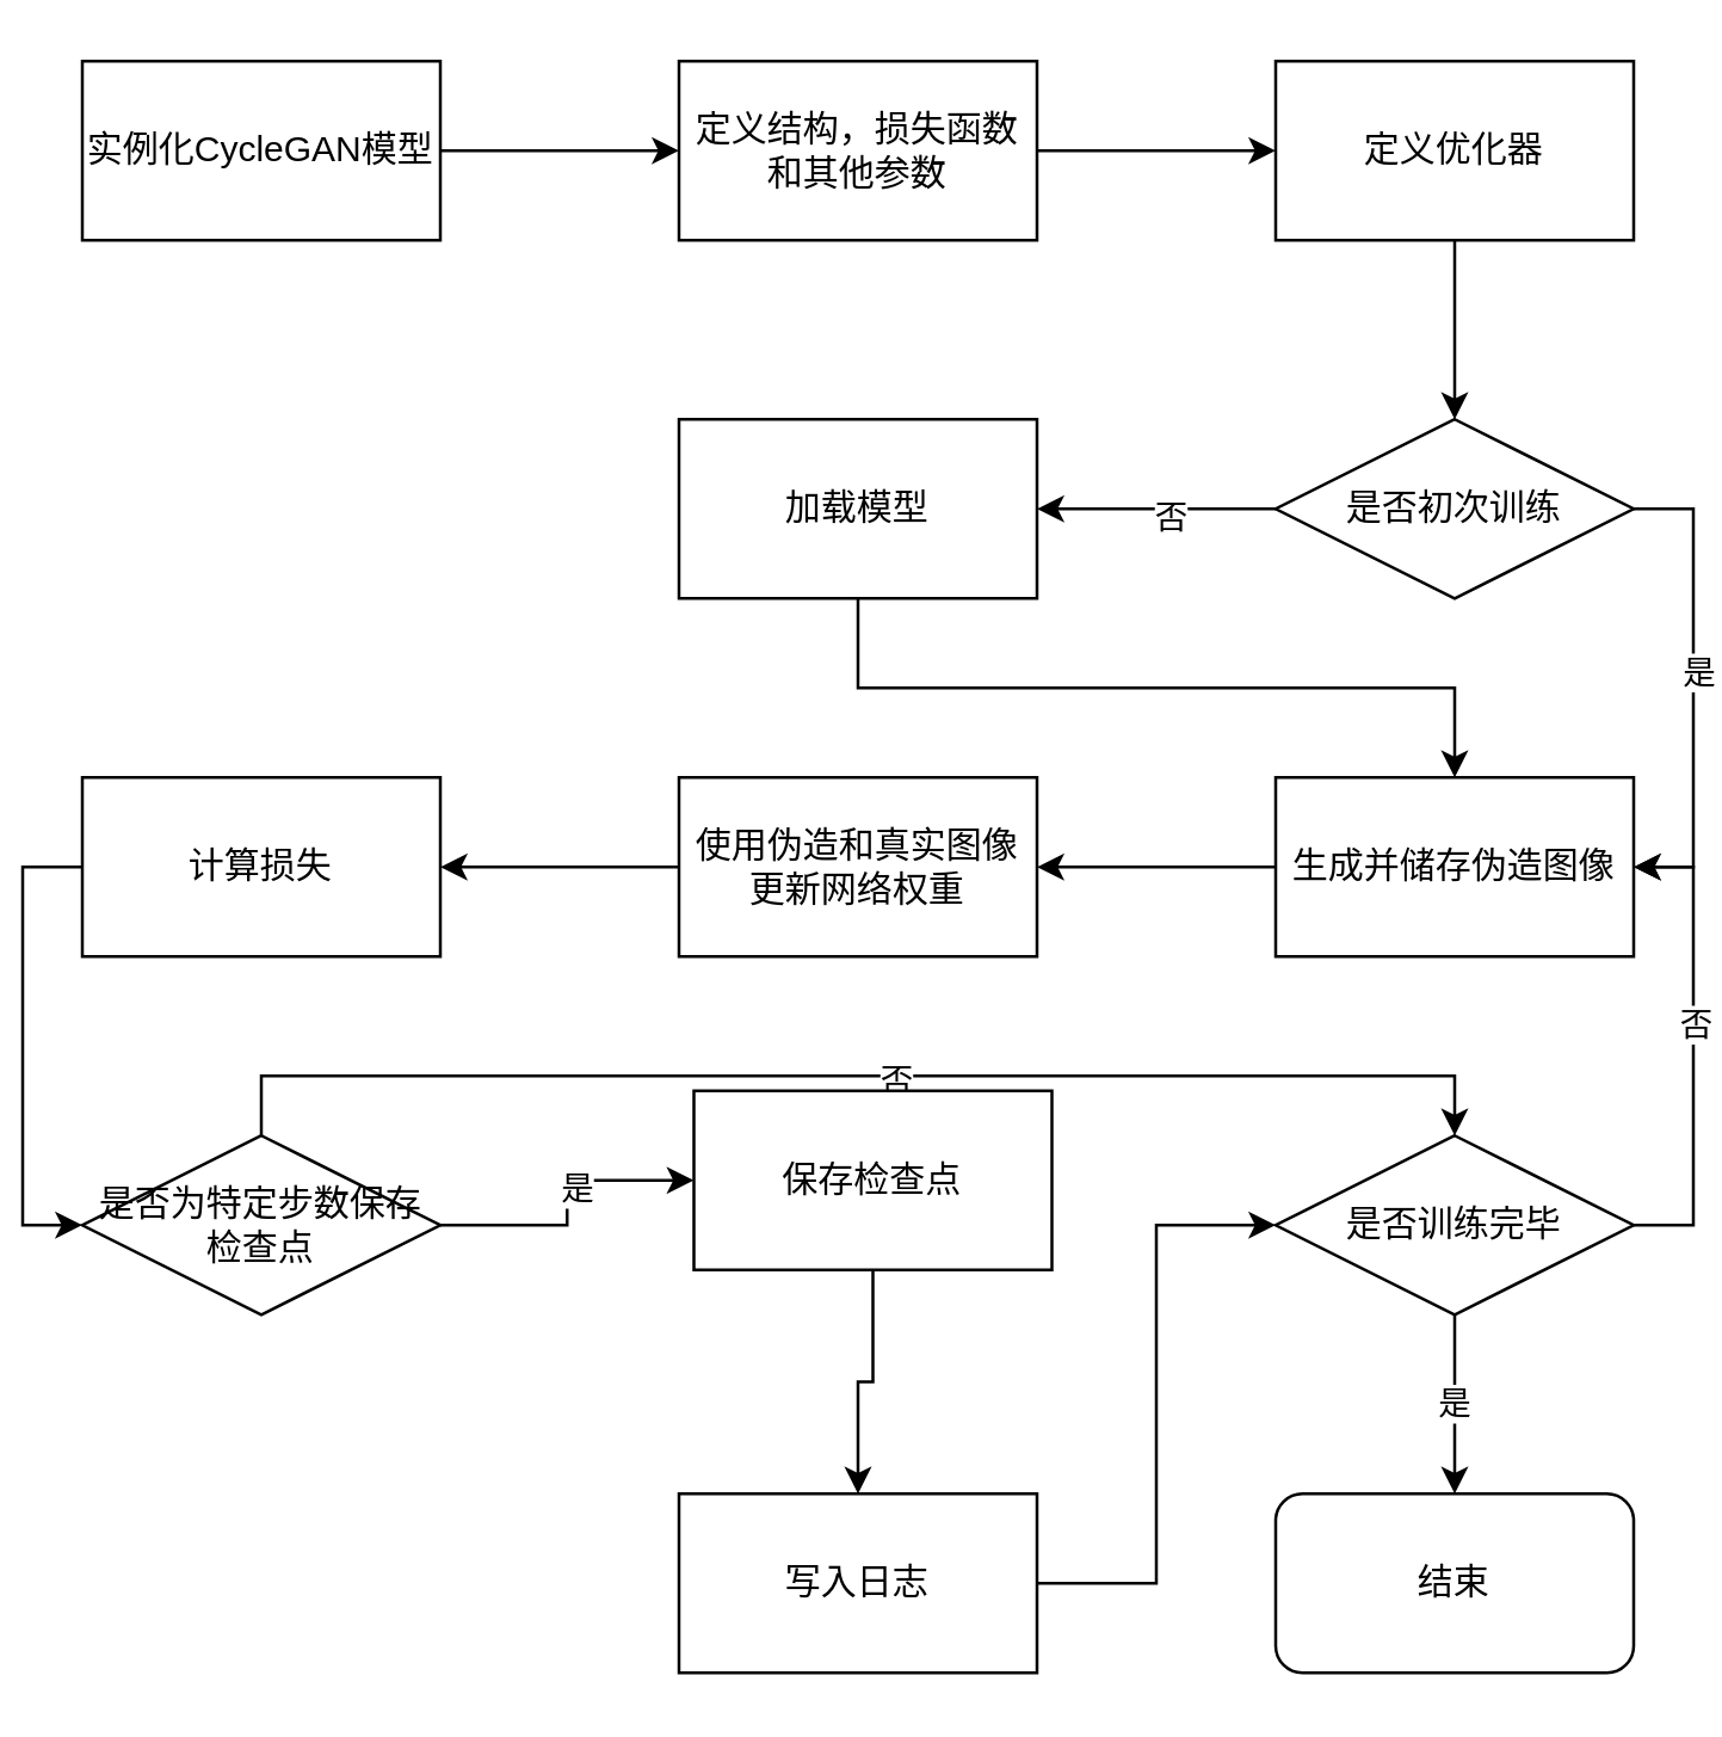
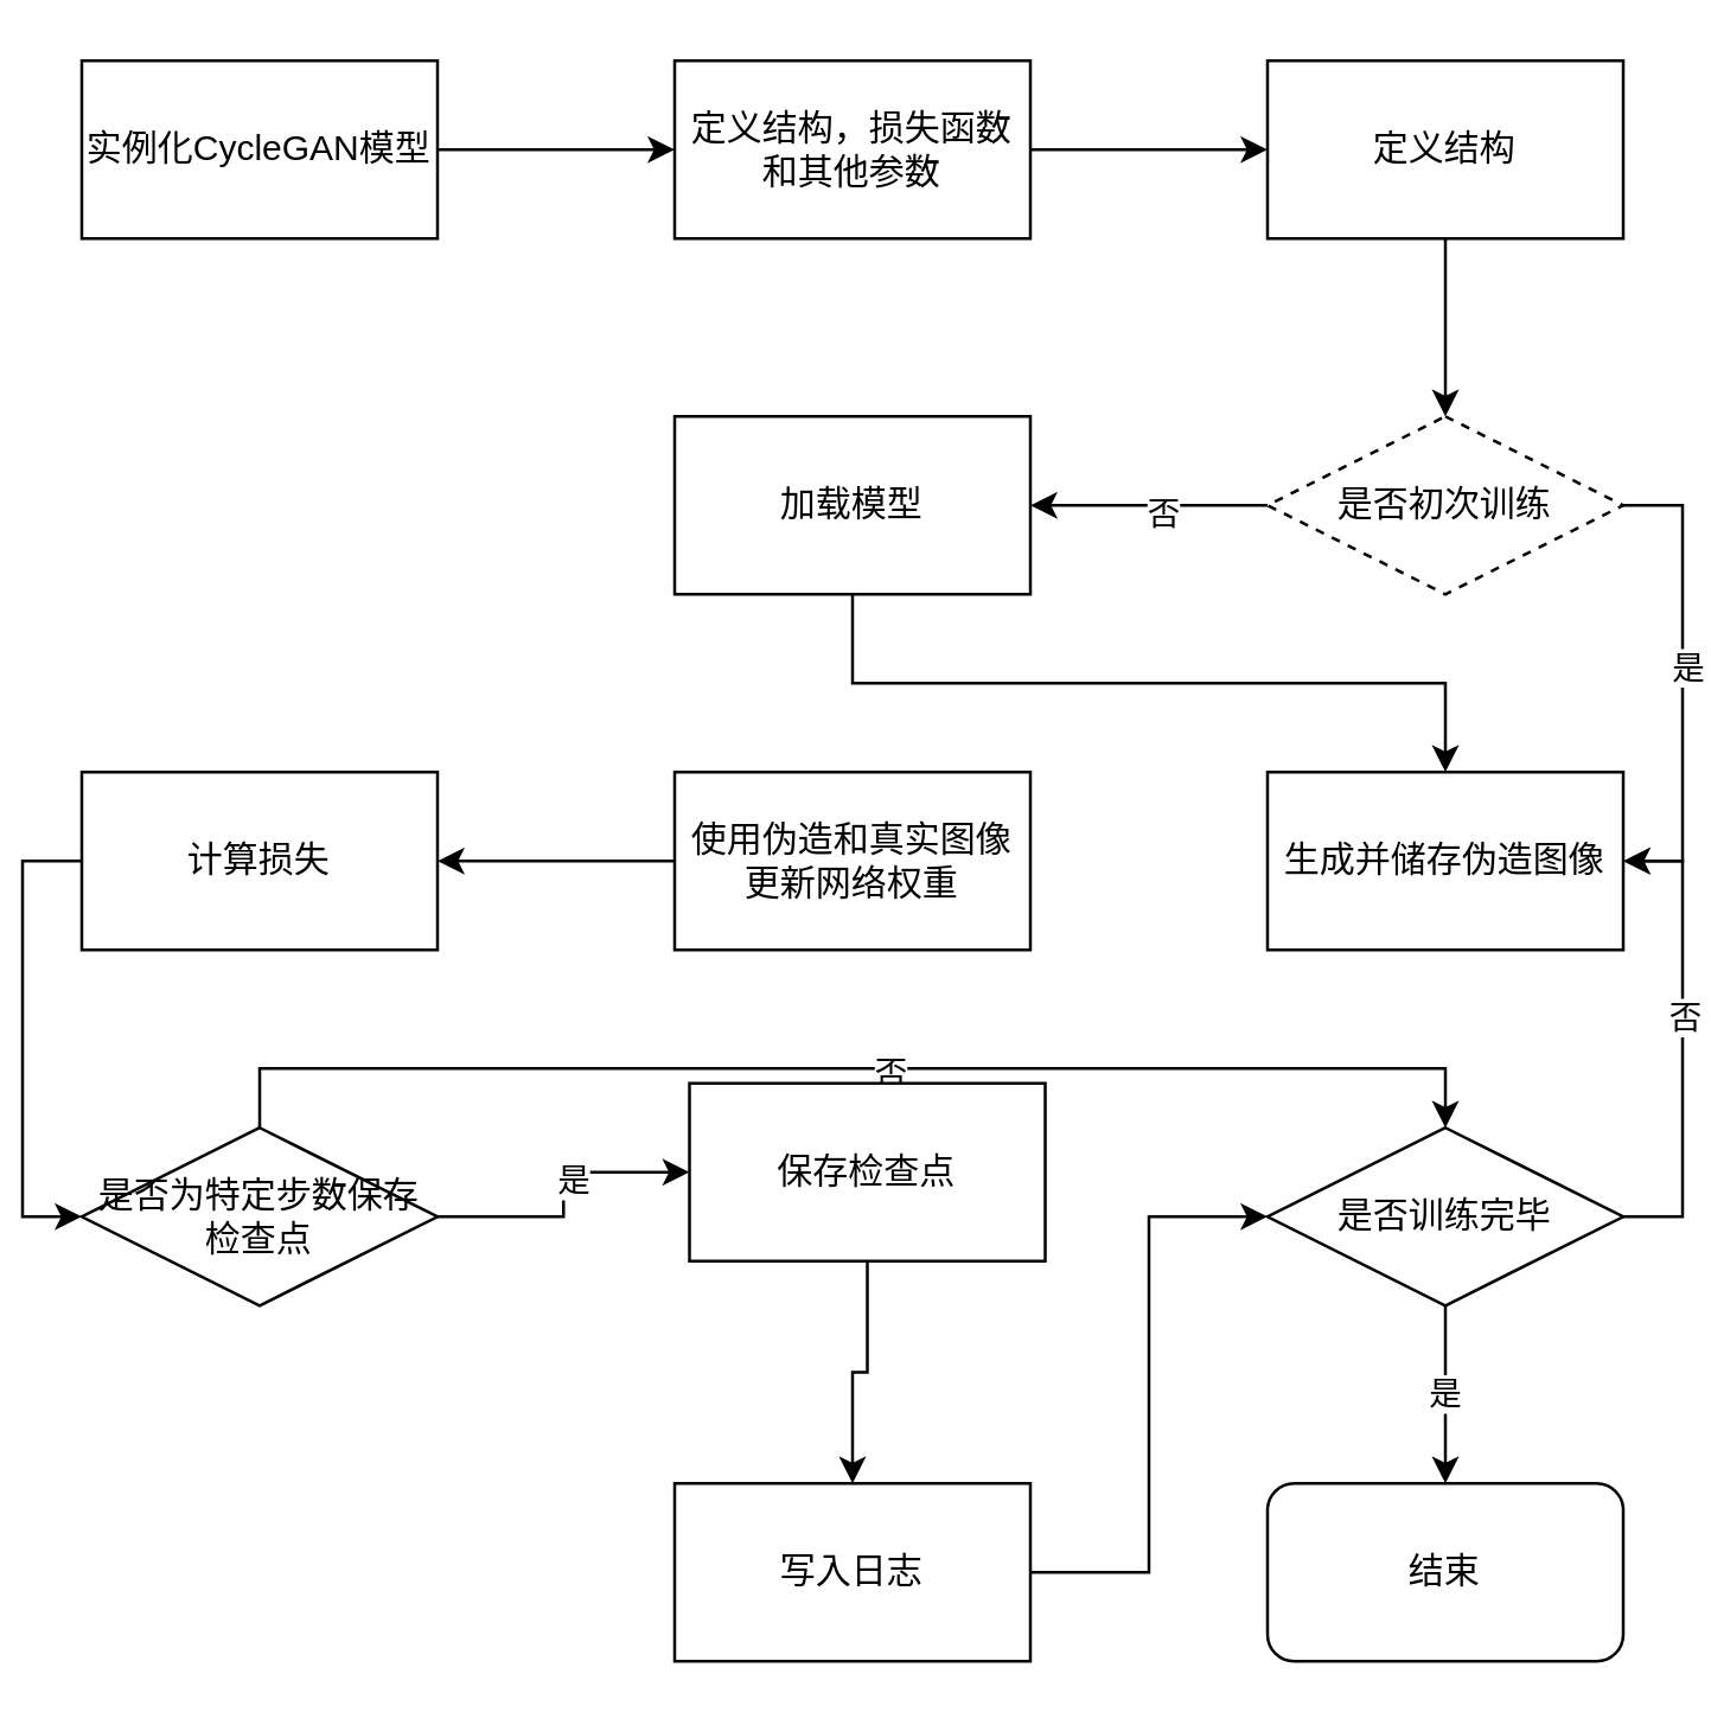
  <mxCell id="0" />
  <mxCell id="1" parent="0" />
  <mxCell id="2" style="edgeStyle=orthogonalEdgeStyle;rounded=0;orthogonalLoop=1;jettySize=auto;html=1;exitX=1;exitY=0.5;exitDx=0;exitDy=0;entryX=0;entryY=0.5;entryDx=0;entryDy=0;" edge="1" parent="1" source="3" target="5"><mxGeometry relative="1" as="geometry" /></mxCell>
  <mxCell id="3" value="实例化CycleGAN模型" style="rounded=0;whiteSpace=wrap;html=1;" vertex="1" parent="1"><mxGeometry x="20" y="20" width="120" height="60" as="geometry" /></mxCell>
  <mxCell id="4" style="edgeStyle=orthogonalEdgeStyle;rounded=0;orthogonalLoop=1;jettySize=auto;html=1;exitX=1;exitY=0.5;exitDx=0;exitDy=0;entryX=0;entryY=0.5;entryDx=0;entryDy=0;" edge="1" parent="1" source="5" target="7"><mxGeometry relative="1" as="geometry" /></mxCell>
  <mxCell id="5" value="定义结构，损失函数和其他参数" style="rounded=0;whiteSpace=wrap;html=1;" vertex="1" parent="1"><mxGeometry x="220" y="20" width="120" height="60" as="geometry" /></mxCell>
  <mxCell id="6" style="edgeStyle=orthogonalEdgeStyle;rounded=0;orthogonalLoop=1;jettySize=auto;html=1;exitX=0.5;exitY=1;exitDx=0;exitDy=0;entryX=0.5;entryY=0;entryDx=0;entryDy=0;" edge="1" parent="1" source="7" target="12"><mxGeometry relative="1" as="geometry" /></mxCell>
- <mxCell id="7" value="定义优化器" style="rounded=0;whiteSpace=wrap;html=1;" vertex="1" parent="1"><mxGeometry x="420" y="20" width="120" height="60" as="geometry" /></mxCell>
+ <mxCell id="7" value="定义结构" style="rounded=0;whiteSpace=wrap;html=1;" vertex="1" parent="1"><mxGeometry x="420" y="20" width="120" height="60" as="geometry" /></mxCell>
  <mxCell id="8" style="edgeStyle=orthogonalEdgeStyle;rounded=0;orthogonalLoop=1;jettySize=auto;html=1;exitX=0;exitY=0.5;exitDx=0;exitDy=0;entryX=1;entryY=0.5;entryDx=0;entryDy=0;" edge="1" parent="1" source="12" target="14"><mxGeometry relative="1" as="geometry" /></mxCell>
  <mxCell id="9" value="否" style="edgeLabel;html=1;align=center;verticalAlign=middle;resizable=0;points=[];" vertex="1" connectable="0" parent="8"><mxGeometry x="-0.1" y="2" relative="1" as="geometry"><mxPoint as="offset" /></mxGeometry></mxCell>
  <mxCell id="10" style="edgeStyle=orthogonalEdgeStyle;rounded=0;orthogonalLoop=1;jettySize=auto;html=1;exitX=1;exitY=0.5;exitDx=0;exitDy=0;entryX=1;entryY=0.5;entryDx=0;entryDy=0;" edge="1" parent="1" source="12" target="20"><mxGeometry relative="1" as="geometry" /></mxCell>
  <mxCell id="11" value="是" style="edgeLabel;html=1;align=center;verticalAlign=middle;resizable=0;points=[];" vertex="1" connectable="0" parent="10"><mxGeometry x="-0.075" y="1" relative="1" as="geometry"><mxPoint as="offset" /></mxGeometry></mxCell>
- <mxCell id="12" value="是否初次训练" style="rhombus;whiteSpace=wrap;html=1;" vertex="1" parent="1"><mxGeometry x="420" y="140" width="120" height="60" as="geometry" /></mxCell>
+ <mxCell id="12" value="是否初次训练" style="rhombus;whiteSpace=wrap;html=1;dashed=1;" vertex="1" parent="1"><mxGeometry x="420" y="140" width="120" height="60" as="geometry" /></mxCell>
  <mxCell id="13" style="edgeStyle=orthogonalEdgeStyle;rounded=0;orthogonalLoop=1;jettySize=auto;html=1;exitX=0.5;exitY=1;exitDx=0;exitDy=0;" edge="1" parent="1" source="14" target="20"><mxGeometry relative="1" as="geometry" /></mxCell>
  <mxCell id="14" value="加载模型" style="rounded=0;whiteSpace=wrap;html=1;" vertex="1" parent="1"><mxGeometry x="220" y="140" width="120" height="60" as="geometry" /></mxCell>
  <mxCell id="15" value="是" style="edgeStyle=orthogonalEdgeStyle;rounded=0;orthogonalLoop=1;jettySize=auto;html=1;exitX=0.5;exitY=1;exitDx=0;exitDy=0;" edge="1" parent="1" source="18"><mxGeometry relative="1" as="geometry"><mxPoint x="480" y="500" as="targetPoint" /></mxGeometry></mxCell>
  <mxCell id="16" style="edgeStyle=orthogonalEdgeStyle;rounded=0;orthogonalLoop=1;jettySize=auto;html=1;exitX=1;exitY=0.5;exitDx=0;exitDy=0;entryX=1;entryY=0.5;entryDx=0;entryDy=0;" edge="1" parent="1" source="18" target="20"><mxGeometry relative="1" as="geometry" /></mxCell>
  <mxCell id="17" value="否" style="edgeLabel;html=1;align=center;verticalAlign=middle;resizable=0;points=[];" vertex="1" connectable="0" parent="16"><mxGeometry x="0.099" relative="1" as="geometry"><mxPoint as="offset" /></mxGeometry></mxCell>
  <mxCell id="18" value="是否训练完毕" style="rhombus;whiteSpace=wrap;html=1;" vertex="1" parent="1"><mxGeometry x="420" y="380" width="120" height="60" as="geometry" /></mxCell>
- <mxCell id="19" style="edgeStyle=orthogonalEdgeStyle;rounded=0;orthogonalLoop=1;jettySize=auto;html=1;exitX=0;exitY=0.5;exitDx=0;exitDy=0;entryX=1;entryY=0.5;entryDx=0;entryDy=0;" edge="1" parent="1" source="20" target="22"><mxGeometry relative="1" as="geometry" /></mxCell>
  <mxCell id="20" value="生成并储存伪造图像" style="rounded=0;whiteSpace=wrap;html=1;" vertex="1" parent="1"><mxGeometry x="420" y="260" width="120" height="60" as="geometry" /></mxCell>
  <mxCell id="21" style="edgeStyle=orthogonalEdgeStyle;rounded=0;orthogonalLoop=1;jettySize=auto;html=1;exitX=0;exitY=0.5;exitDx=0;exitDy=0;entryX=1;entryY=0.5;entryDx=0;entryDy=0;" edge="1" parent="1" source="22" target="24"><mxGeometry relative="1" as="geometry" /></mxCell>
  <mxCell id="22" value="使用伪造和真实图像更新网络权重" style="rounded=0;whiteSpace=wrap;html=1;" vertex="1" parent="1"><mxGeometry x="220" y="260" width="120" height="60" as="geometry" /></mxCell>
  <mxCell id="23" style="edgeStyle=orthogonalEdgeStyle;rounded=0;orthogonalLoop=1;jettySize=auto;html=1;exitX=0;exitY=0.5;exitDx=0;exitDy=0;entryX=0;entryY=0.5;entryDx=0;entryDy=0;" edge="1" parent="1" source="24" target="29"><mxGeometry relative="1" as="geometry" /></mxCell>
  <mxCell id="24" value="计算损失" style="rounded=0;whiteSpace=wrap;html=1;" vertex="1" parent="1"><mxGeometry x="20" y="260" width="120" height="60" as="geometry" /></mxCell>
  <mxCell id="25" style="edgeStyle=orthogonalEdgeStyle;rounded=0;orthogonalLoop=1;jettySize=auto;html=1;exitX=1;exitY=0.5;exitDx=0;exitDy=0;" edge="1" parent="1" source="29" target="31"><mxGeometry relative="1" as="geometry" /></mxCell>
  <mxCell id="26" value="是" style="edgeLabel;html=1;align=center;verticalAlign=middle;resizable=0;points=[];" vertex="1" connectable="0" parent="25"><mxGeometry x="0.1" y="-3" relative="1" as="geometry"><mxPoint as="offset" /></mxGeometry></mxCell>
  <mxCell id="27" style="edgeStyle=orthogonalEdgeStyle;rounded=0;orthogonalLoop=1;jettySize=auto;html=1;exitX=0.5;exitY=0;exitDx=0;exitDy=0;entryX=0.5;entryY=0;entryDx=0;entryDy=0;" edge="1" parent="1" source="29" target="18"><mxGeometry relative="1" as="geometry" /></mxCell>
  <mxCell id="28" value="否" style="edgeLabel;html=1;align=center;verticalAlign=middle;resizable=0;points=[];" vertex="1" connectable="0" parent="27"><mxGeometry x="0.054" y="-1" relative="1" as="geometry"><mxPoint as="offset" /></mxGeometry></mxCell>
  <mxCell id="29" value="是否为特定步数保存检查点" style="rhombus;whiteSpace=wrap;html=1;" vertex="1" parent="1"><mxGeometry x="20" y="380" width="120" height="60" as="geometry" /></mxCell>
  <mxCell id="30" style="edgeStyle=orthogonalEdgeStyle;rounded=0;orthogonalLoop=1;jettySize=auto;html=1;exitX=0.5;exitY=1;exitDx=0;exitDy=0;entryX=0.5;entryY=0;entryDx=0;entryDy=0;" edge="1" parent="1" source="31" target="33"><mxGeometry relative="1" as="geometry" /></mxCell>
  <mxCell id="31" value="保存检查点" style="rounded=0;whiteSpace=wrap;html=1;" vertex="1" parent="1"><mxGeometry x="225" y="365" width="120" height="60" as="geometry" /></mxCell>
  <mxCell id="32" style="edgeStyle=orthogonalEdgeStyle;rounded=0;orthogonalLoop=1;jettySize=auto;html=1;exitX=1;exitY=0.5;exitDx=0;exitDy=0;entryX=0;entryY=0.5;entryDx=0;entryDy=0;" edge="1" parent="1" source="33" target="18"><mxGeometry relative="1" as="geometry" /></mxCell>
  <mxCell id="33" value="写入日志" style="rounded=0;whiteSpace=wrap;html=1;" vertex="1" parent="1"><mxGeometry x="220" y="500" width="120" height="60" as="geometry" /></mxCell>
  <mxCell id="34" value="结束" style="rounded=1;whiteSpace=wrap;html=1;" vertex="1" parent="1"><mxGeometry x="420" y="500" width="120" height="60" as="geometry" /></mxCell>
